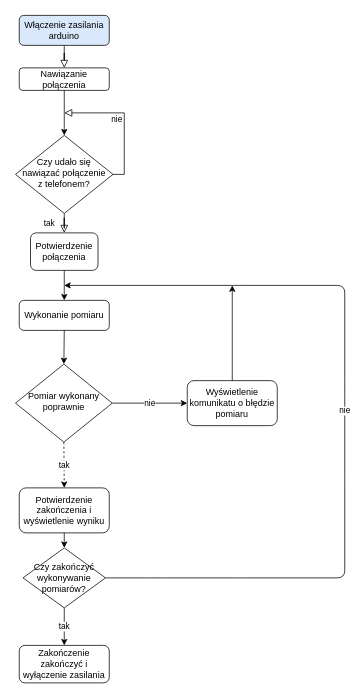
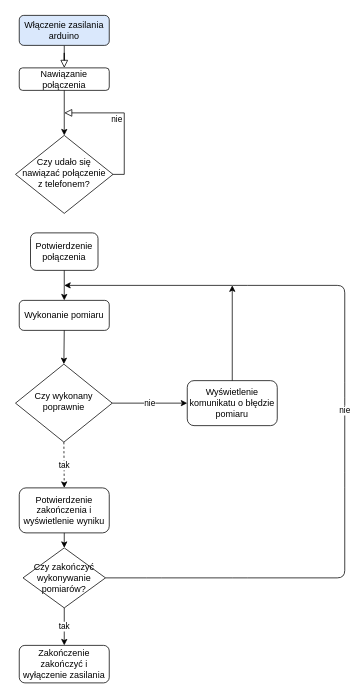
  <mxCell id="0" />
  <mxCell id="1" parent="0" />
  <mxCell id="2" value="" style="rounded=0;html=1;jettySize=auto;orthogonalLoop=1;fontSize=11;endArrow=block;endFill=0;endSize=8;strokeWidth=1;shadow=0;labelBackgroundColor=none;edgeStyle=orthogonalEdgeStyle;entryX=0.5;entryY=0;entryDx=0;entryDy=0;" parent="1" source="3" target="16" edge="1"><mxGeometry relative="1" as="geometry" /></mxCell>
  <mxCell id="3" value="Włączenie zasilania arduino" style="rounded=1;whiteSpace=wrap;html=1;fontSize=12;glass=0;strokeWidth=1;shadow=0;fillColor=#dae8fc;" parent="1" vertex="1"><mxGeometry x="25" y="20" width="120" height="40" as="geometry" /></mxCell>
- <mxCell id="4" value="tak" style="rounded=0;html=1;jettySize=auto;orthogonalLoop=1;fontSize=11;endArrow=block;endFill=0;endSize=8;strokeWidth=1;shadow=0;labelBackgroundColor=none;edgeStyle=orthogonalEdgeStyle;entryX=0.5;entryY=0;entryDx=0;entryDy=0;" parent="1" source="6" target="8" edge="1"><mxGeometry y="20" relative="1" as="geometry"><mxPoint as="offset" /><mxPoint x="85" y="300" as="targetPoint" /></mxGeometry></mxCell>
  <mxCell id="5" value="nie" style="edgeStyle=orthogonalEdgeStyle;rounded=0;html=1;jettySize=auto;orthogonalLoop=1;fontSize=11;endArrow=block;endFill=0;endSize=8;strokeWidth=1;shadow=0;labelBackgroundColor=none;" parent="1" source="6" edge="1"><mxGeometry y="10" relative="1" as="geometry"><mxPoint as="offset" /><mxPoint x="85" y="150" as="targetPoint" /><Array as="points"><mxPoint x="165" y="232" /><mxPoint x="165" y="150" /></Array></mxGeometry></mxCell>
  <mxCell id="6" value="Czy udało się nawiązać połączenie z telefonem?" style="rhombus;whiteSpace=wrap;html=1;shadow=0;fontFamily=Helvetica;fontSize=12;align=center;strokeWidth=1;spacing=6;spacingTop=-4;" parent="1" vertex="1"><mxGeometry x="20" y="180" width="130" height="104" as="geometry" /></mxCell>
  <mxCell id="7" value="Wykonanie pomiaru" style="rounded=1;whiteSpace=wrap;html=1;fontSize=12;glass=0;strokeWidth=1;shadow=0;" parent="1" vertex="1"><mxGeometry x="25" y="400" width="120" height="40" as="geometry" /></mxCell>
  <mxCell id="8" value="Potwierdzenie połączenia" style="rounded=1;whiteSpace=wrap;html=1;" parent="1" vertex="1"><mxGeometry x="40" y="310" width="90" height="50" as="geometry" /></mxCell>
  <mxCell id="9" value="" style="endArrow=classic;html=1;exitX=0.5;exitY=1;exitDx=0;exitDy=0;entryX=0.5;entryY=0;entryDx=0;entryDy=0;" parent="1" source="8" target="7" edge="1"><mxGeometry width="50" height="50" relative="1" as="geometry"><mxPoint x="255" y="440" as="sourcePoint" /><mxPoint x="305" y="390" as="targetPoint" /></mxGeometry></mxCell>
  <mxCell id="10" value="Potwierdzenie zakończenia i wyświetlenie wyniku" style="rounded=1;whiteSpace=wrap;html=1;" parent="1" vertex="1"><mxGeometry x="25" y="650" width="120" height="60" as="geometry" /></mxCell>
  <mxCell id="11" value="Czy zakończyć wykonywanie pomiarów?" style="rhombus;whiteSpace=wrap;html=1;" parent="1" vertex="1"><mxGeometry x="30" y="730" width="110" height="80" as="geometry" /></mxCell>
  <mxCell id="12" value="" style="endArrow=classic;html=1;exitX=0.5;exitY=1;exitDx=0;exitDy=0;entryX=0.5;entryY=0;entryDx=0;entryDy=0;" parent="1" source="10" target="11" edge="1"><mxGeometry width="50" height="50" relative="1" as="geometry"><mxPoint x="255" y="610" as="sourcePoint" /><mxPoint x="305" y="560" as="targetPoint" /></mxGeometry></mxCell>
  <mxCell id="13" value="tak" style="endArrow=classic;html=1;exitX=0.5;exitY=1;exitDx=0;exitDy=0;entryX=0.5;entryY=0;entryDx=0;entryDy=0;" parent="1" source="11" target="14" edge="1"><mxGeometry width="50" height="50" relative="1" as="geometry"><mxPoint x="255" y="700" as="sourcePoint" /><mxPoint x="85" y="840" as="targetPoint" /></mxGeometry></mxCell>
  <mxCell id="14" value="Zakończenie zakończyć i wyłączenie zasilania" style="rounded=1;whiteSpace=wrap;html=1;" parent="1" vertex="1"><mxGeometry x="25" y="860" width="120" height="50" as="geometry" /></mxCell>
  <mxCell id="15" value="nie" style="endArrow=classic;html=1;exitX=1;exitY=0.5;exitDx=0;exitDy=0;" parent="1" source="11" edge="1"><mxGeometry width="50" height="50" relative="1" as="geometry"><mxPoint x="255" y="440" as="sourcePoint" /><mxPoint x="85" y="380" as="targetPoint" /><Array as="points"><mxPoint x="205" y="770" /><mxPoint x="319" y="770" /><mxPoint x="459" y="770" /><mxPoint x="459" y="640" /><mxPoint x="459" y="520" /><mxPoint x="459" y="380" /><mxPoint x="319" y="380" /></Array></mxGeometry></mxCell>
  <mxCell id="16" value="Nawiązanie połączenia" style="rounded=1;whiteSpace=wrap;html=1;" parent="1" vertex="1"><mxGeometry x="25" y="90" width="120" height="30" as="geometry" /></mxCell>
  <mxCell id="17" value="" style="endArrow=classic;html=1;exitX=0.5;exitY=1;exitDx=0;exitDy=0;entryX=0.5;entryY=0;entryDx=0;entryDy=0;" parent="1" source="16" target="6" edge="1"><mxGeometry width="50" height="50" relative="1" as="geometry"><mxPoint x="255" y="240" as="sourcePoint" /><mxPoint x="305" y="190" as="targetPoint" /></mxGeometry></mxCell>
- <mxCell id="18" value="Pomiar wykonany poprawnie" style="rhombus;whiteSpace=wrap;html=1;shadow=0;fontFamily=Helvetica;fontSize=12;align=center;strokeWidth=1;spacing=6;spacingTop=-4;" parent="1" vertex="1"><mxGeometry x="20" y="485" width="129" height="104" as="geometry" /></mxCell>
+ <mxCell id="18" value="Czy wykonany poprawnie" style="rhombus;whiteSpace=wrap;html=1;shadow=0;fontFamily=Helvetica;fontSize=12;align=center;strokeWidth=1;spacing=6;spacingTop=-4;" parent="1" vertex="1"><mxGeometry x="20" y="485" width="129" height="104" as="geometry" /></mxCell>
  <mxCell id="19" value="tak" style="endArrow=classic;html=1;exitX=0.5;exitY=1;exitDx=0;exitDy=0;entryX=0.5;entryY=0;entryDx=0;entryDy=0;dashed=1;" parent="1" source="18" target="10" edge="1"><mxGeometry width="50" height="50" relative="1" as="geometry"><mxPoint x="89" y="560" as="sourcePoint" /><mxPoint x="139" y="510" as="targetPoint" /></mxGeometry></mxCell>
  <mxCell id="20" value="nie" style="endArrow=classic;html=1;entryX=0;entryY=0.5;entryDx=0;entryDy=0;" parent="1" edge="1" target="22"><mxGeometry width="50" height="50" relative="1" as="geometry"><mxPoint x="149" y="537" as="sourcePoint" /><mxPoint x="199" y="540" as="targetPoint" /></mxGeometry></mxCell>
  <mxCell id="21" value="" style="endArrow=classic;html=1;exitX=0.5;exitY=1;exitDx=0;exitDy=0;entryX=0.5;entryY=0;entryDx=0;entryDy=0;" parent="1" source="7" target="18" edge="1"><mxGeometry width="50" height="50" relative="1" as="geometry"><mxPoint x="89" y="560" as="sourcePoint" /><mxPoint x="139" y="510" as="targetPoint" /></mxGeometry></mxCell>
  <mxCell id="22" value="Wyświetlenie komunikatu o błędzie pomiaru" style="rounded=1;whiteSpace=wrap;html=1;" vertex="1" parent="1"><mxGeometry x="249" y="507" width="120" height="60" as="geometry" /></mxCell>
  <mxCell id="23" value="" style="endArrow=classic;html=1;exitX=0.5;exitY=0;exitDx=0;exitDy=0;" edge="1" parent="1" source="22"><mxGeometry width="50" height="50" relative="1" as="geometry"><mxPoint x="89" y="650" as="sourcePoint" /><mxPoint x="309" y="380" as="targetPoint" /></mxGeometry></mxCell>
